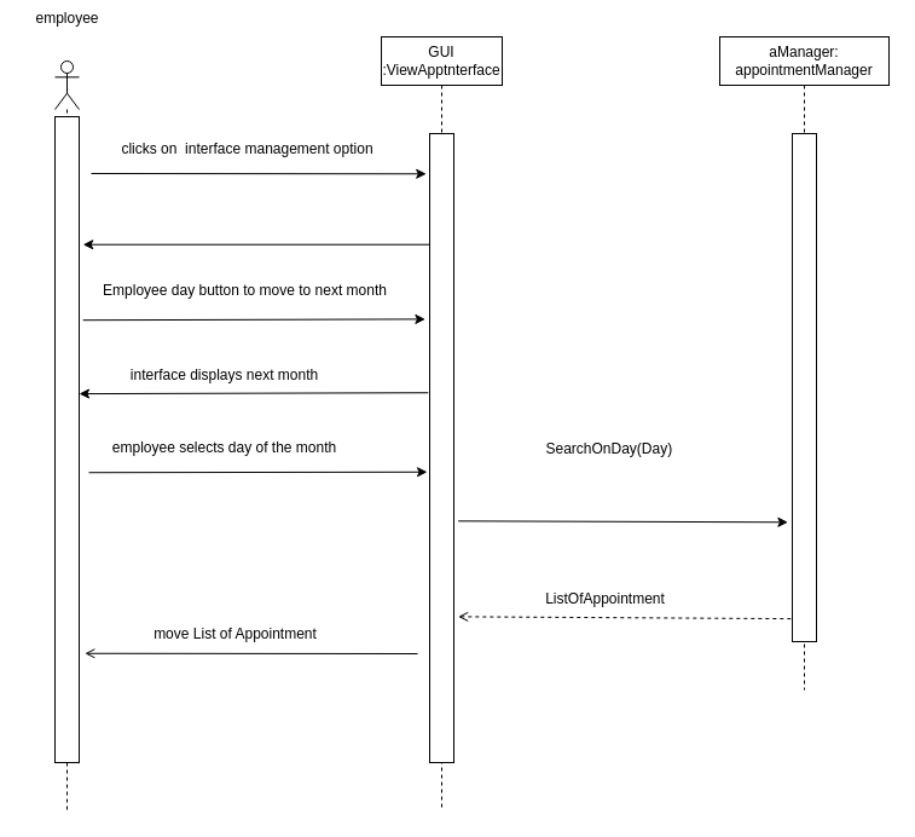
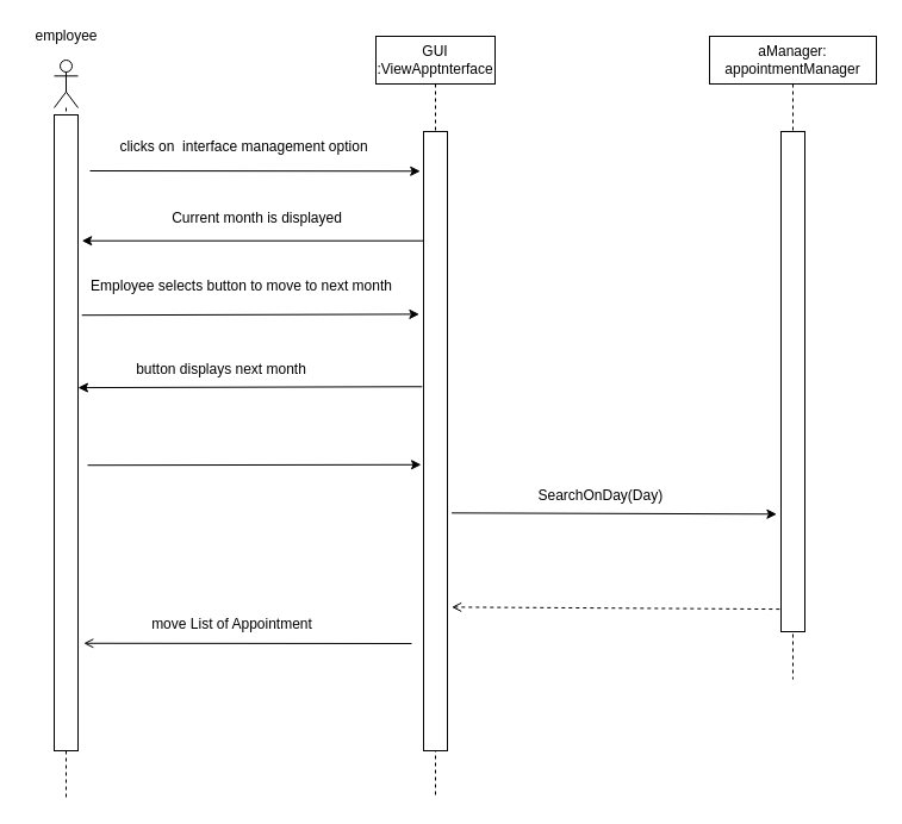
  <mxCell id="0" />
  <mxCell id="1" parent="0" />
  <mxCell id="2" value="" style="shape=umlLifeline;participant=umlActor;perimeter=lifelinePerimeter;whiteSpace=wrap;html=1;container=1;collapsible=0;recursiveResize=0;verticalAlign=top;spacingTop=36;outlineConnect=0;" vertex="1" parent="1"><mxGeometry x="45" y="50" width="20" height="620" as="geometry" /></mxCell>
  <mxCell id="3" value="" style="html=1;points=[];perimeter=orthogonalPerimeter;" vertex="1" parent="2"><mxGeometry y="46" width="20" height="534" as="geometry" /></mxCell>
- <mxCell id="4" value="employee" style="text;html=1;align=center;verticalAlign=middle;resizable=0;points=[];autosize=1;strokeColor=none;fillColor=none;" vertex="1" parent="1"><mxGeometry x="20" y="5" width="70" height="20" as="geometry" /></mxCell>
+ <mxCell id="4" value="employee" style="text;html=1;align=center;verticalAlign=middle;resizable=0;points=[];autosize=1;strokeColor=none;fillColor=none;" vertex="1" parent="1"><mxGeometry x="20" y="20" width="70" height="20" as="geometry" /></mxCell>
  <mxCell id="5" value="GUI :ViewApptnterface" style="shape=umlLifeline;perimeter=lifelinePerimeter;whiteSpace=wrap;html=1;container=1;collapsible=0;recursiveResize=0;outlineConnect=0;" vertex="1" parent="1"><mxGeometry x="315" y="30" width="100" height="640" as="geometry" /></mxCell>
  <mxCell id="6" value="" style="endArrow=classic;html=1;rounded=0;entryX=-0.14;entryY=0.064;entryDx=0;entryDy=0;entryPerimeter=0;" edge="1" parent="1" target="8"><mxGeometry width="50" height="50" relative="1" as="geometry"><mxPoint x="75" y="143" as="sourcePoint" /><mxPoint x="335" y="140" as="targetPoint" /></mxGeometry></mxCell>
  <mxCell id="7" value="clicks on&amp;nbsp; interface management option" style="text;html=1;align=center;verticalAlign=middle;resizable=0;points=[];autosize=1;strokeColor=none;fillColor=none;" vertex="1" parent="1"><mxGeometry x="84" y="113" width="240" height="20" as="geometry" /></mxCell>
  <mxCell id="8" value="" style="html=1;points=[];perimeter=orthogonalPerimeter;" vertex="1" parent="1"><mxGeometry x="355" y="110" width="20" height="520" as="geometry" /></mxCell>
  <mxCell id="9" value="" style="endArrow=classic;html=1;rounded=0;entryX=1.16;entryY=0.198;entryDx=0;entryDy=0;entryPerimeter=0;" edge="1" parent="1" source="8" target="3"><mxGeometry width="50" height="50" relative="1" as="geometry"><mxPoint x="306" y="201" as="sourcePoint" /><mxPoint x="96" y="201" as="targetPoint" /></mxGeometry></mxCell>
+ <mxCell id="10" value="Current month is displayed" style="text;html=1;align=center;verticalAlign=middle;resizable=0;points=[];autosize=1;strokeColor=none;fillColor=none;" vertex="1" parent="1"><mxGeometry x="135" y="173" width="160" height="20" as="geometry" /></mxCell>
  <mxCell id="11" value="" style="endArrow=classic;html=1;rounded=0;entryX=-0.18;entryY=0.295;entryDx=0;entryDy=0;entryPerimeter=0;exitX=1.16;exitY=0.315;exitDx=0;exitDy=0;exitPerimeter=0;" edge="1" parent="1" source="3" target="8"><mxGeometry width="50" height="50" relative="1" as="geometry"><mxPoint x="105" y="264" as="sourcePoint" /><mxPoint x="305" y="264" as="targetPoint" /></mxGeometry></mxCell>
- <mxCell id="12" value="Employee day button to move to next month" style="text;html=1;align=center;verticalAlign=middle;resizable=0;points=[];autosize=1;strokeColor=none;fillColor=none;" vertex="1" parent="1"><mxGeometry x="67" y="230" width="270" height="20" as="geometry" /></mxCell>
+ <mxCell id="12" value="Employee selects button to move to next month" style="text;html=1;align=center;verticalAlign=middle;resizable=0;points=[];autosize=1;strokeColor=none;fillColor=none;" vertex="1" parent="1"><mxGeometry x="67" y="230" width="270" height="20" as="geometry" /></mxCell>
  <mxCell id="13" value="" style="endArrow=classic;html=1;rounded=0;entryX=1;entryY=0.429;entryDx=0;entryDy=0;entryPerimeter=0;exitX=-0.06;exitY=0.412;exitDx=0;exitDy=0;exitPerimeter=0;" edge="1" parent="1" source="8" target="3"><mxGeometry width="50" height="50" relative="1" as="geometry"><mxPoint x="295" y="325" as="sourcePoint" /><mxPoint x="105" y="325" as="targetPoint" /></mxGeometry></mxCell>
- <mxCell id="14" value="interface displays next month" style="text;html=1;align=center;verticalAlign=middle;resizable=0;points=[];autosize=1;strokeColor=none;fillColor=none;" vertex="1" parent="1"><mxGeometry x="100" y="300" width="170" height="20" as="geometry" /></mxCell>
+ <mxCell id="14" value="button displays next month" style="text;html=1;align=center;verticalAlign=middle;resizable=0;points=[];autosize=1;strokeColor=none;fillColor=none;" vertex="1" parent="1"><mxGeometry x="100" y="300" width="170" height="20" as="geometry" /></mxCell>
  <mxCell id="15" value="" style="endArrow=classic;html=1;rounded=0;entryX=-0.1;entryY=0.538;entryDx=0;entryDy=0;entryPerimeter=0;exitX=1.4;exitY=0.551;exitDx=0;exitDy=0;exitPerimeter=0;" edge="1" parent="1" source="3" target="8"><mxGeometry width="50" height="50" relative="1" as="geometry"><mxPoint x="105" y="390" as="sourcePoint" /><mxPoint x="305" y="390" as="targetPoint" /></mxGeometry></mxCell>
- <mxCell id="16" value="employee selects day of the month" style="text;html=1;align=center;verticalAlign=middle;resizable=0;points=[];autosize=1;strokeColor=none;fillColor=none;" vertex="1" parent="1"><mxGeometry x="85" y="360" width="200" height="20" as="geometry" /></mxCell>
  <mxCell id="17" value="aManager: appointmentManager" style="shape=umlLifeline;perimeter=lifelinePerimeter;whiteSpace=wrap;html=1;container=1;collapsible=0;recursiveResize=0;outlineConnect=0;" vertex="1" parent="1"><mxGeometry x="595" y="30" width="140" height="540" as="geometry" /></mxCell>
  <mxCell id="18" value="" style="html=1;points=[];perimeter=orthogonalPerimeter;" vertex="1" parent="17"><mxGeometry x="60" y="80" width="20" height="420" as="geometry" /></mxCell>
  <mxCell id="19" value="" style="endArrow=classic;html=1;rounded=0;exitX=1.18;exitY=0.616;exitDx=0;exitDy=0;exitPerimeter=0;entryX=-0.18;entryY=0.765;entryDx=0;entryDy=0;entryPerimeter=0;" edge="1" parent="1" source="8" target="18"><mxGeometry width="50" height="50" relative="1" as="geometry"><mxPoint x="425" y="430" as="sourcePoint" /><mxPoint x="585" y="430" as="targetPoint" /></mxGeometry></mxCell>
- <mxCell id="20" value="&amp;nbsp; SearchOnDay(Day)" style="text;html=1;align=center;verticalAlign=middle;resizable=0;points=[];autosize=1;strokeColor=none;fillColor=none;" vertex="1" parent="1"><mxGeometry x="435" y="361" width="130" height="20" as="geometry" /></mxCell>
+ <mxCell id="20" value="&amp;nbsp; SearchOnDay(Day)" style="text;html=1;align=center;verticalAlign=middle;resizable=0;points=[];autosize=1;strokeColor=none;fillColor=none;" vertex="1" parent="1"><mxGeometry x="435" y="406" width="130" height="20" as="geometry" /></mxCell>
  <mxCell id="21" value="" style="endArrow=open;html=1;rounded=0;dashed=1;endFill=0;entryX=1.18;entryY=0.768;entryDx=0;entryDy=0;entryPerimeter=0;exitX=-0.06;exitY=0.955;exitDx=0;exitDy=0;exitPerimeter=0;" edge="1" parent="1" source="18" target="8"><mxGeometry width="50" height="50" relative="1" as="geometry"><mxPoint x="585" y="510" as="sourcePoint" /><mxPoint x="425" y="510" as="targetPoint" /></mxGeometry></mxCell>
- <mxCell id="22" value="ListOfAppointment" style="text;html=1;align=center;verticalAlign=middle;resizable=0;points=[];autosize=1;strokeColor=none;fillColor=none;" vertex="1" parent="1"><mxGeometry x="445" y="485" width="110" height="20" as="geometry" /></mxCell>
  <mxCell id="23" value="" style="endArrow=open;html=1;rounded=0;endFill=0;entryX=1.24;entryY=0.831;entryDx=0;entryDy=0;entryPerimeter=0;" edge="1" parent="1" target="3"><mxGeometry width="50" height="50" relative="1" as="geometry"><mxPoint x="345" y="540" as="sourcePoint" /><mxPoint x="175" y="540" as="targetPoint" /></mxGeometry></mxCell>
  <mxCell id="24" value="move List of Appointment" style="text;html=1;align=center;verticalAlign=middle;resizable=0;points=[];autosize=1;strokeColor=none;fillColor=none;" vertex="1" parent="1"><mxGeometry x="114" y="514" width="160" height="20" as="geometry" /></mxCell>
